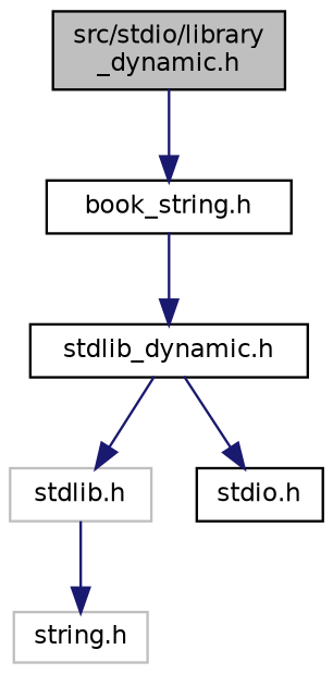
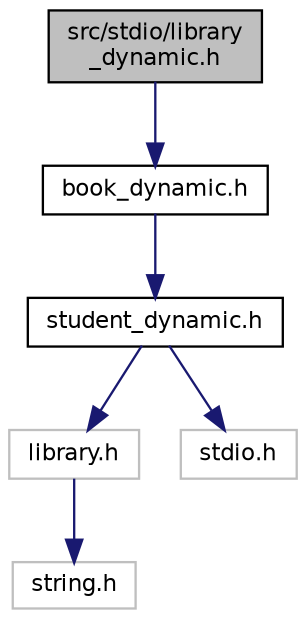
  digraph {
    node [color=black fillcolor=white fontname=Helvetica fontsize=10 shape=record style=filled]
    edge [color=midnightblue fontname=Helvetica fontsize=10 labelfontname=Helvetica labelfontsize=10 style=solid]
    n1 [fillcolor=grey75 fontcolor=black height=0.2 label="src/stdio/library\l_dynamic.h" width=0.4]
-   n2 [height=0.2 label="book_string.h" width=0.4]
-   n3 [height=0.2 label="stdlib_dynamic.h" width=0.4]
-   n4 [color=grey75 height=0.2 label="stdlib.h" width=0.4]
-   n5 [height=0.2 label="stdio.h" width=0.4]
+   n2 [height=0.2 label="book_dynamic.h" width=0.4]
+   n3 [height=0.2 label="student_dynamic.h" width=0.4]
+   n4 [color=grey75 height=0.2 label="library.h" width=0.4]
+   n5 [color=grey75 height=0.2 label="stdio.h" width=0.4]
    n6 [color=grey75 height=0.2 label="string.h" width=0.4]
    n1 -> n2
    n2 -> n3
    n3 -> n4
    n3 -> n5
    n4 -> n6
  }
